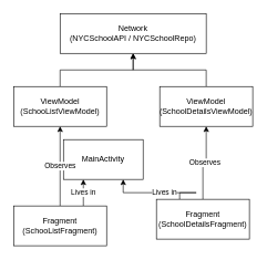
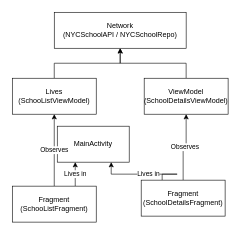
  <mxCell id="0" />
  <mxCell id="1" parent="0" />
  <mxCell id="2" value="&lt;div&gt;Network&lt;/div&gt;&lt;div&gt;(NYCSchoolAPI / NYCSchoolRepo)&lt;br&gt;&lt;/div&gt;" style="rounded=0;whiteSpace=wrap;html=1;" vertex="1" parent="1"><mxGeometry x="90" y="20" width="220" height="60" as="geometry" /></mxCell>
  <mxCell id="3" value="" style="edgeStyle=orthogonalEdgeStyle;rounded=0;orthogonalLoop=1;jettySize=auto;html=1;entryX=0.5;entryY=1;entryDx=0;entryDy=0;" edge="1" parent="1" source="4" target="2"><mxGeometry relative="1" as="geometry"><mxPoint x="200" y="70" as="targetPoint" /></mxGeometry></mxCell>
- <mxCell id="4" value="&lt;div&gt;ViewModel&lt;/div&gt;&lt;div&gt;(SchooListViewModel)&lt;/div&gt;" style="rounded=0;whiteSpace=wrap;html=1;" vertex="1" parent="1"><mxGeometry x="20" y="130" width="140" height="60" as="geometry" /></mxCell>
+ <mxCell id="4" value="&lt;div&gt;Lives&lt;/div&gt;&lt;div&gt;(SchooListViewModel)&lt;/div&gt;" style="rounded=0;whiteSpace=wrap;html=1;" vertex="1" parent="1"><mxGeometry x="20" y="130" width="140" height="60" as="geometry" /></mxCell>
  <mxCell id="5" style="edgeStyle=orthogonalEdgeStyle;rounded=0;orthogonalLoop=1;jettySize=auto;html=1;exitX=0.5;exitY=0;exitDx=0;exitDy=0;entryX=0.5;entryY=1;entryDx=0;entryDy=0;" edge="1" parent="1" source="6" target="2"><mxGeometry relative="1" as="geometry" /></mxCell>
  <mxCell id="6" value="&lt;div&gt;ViewModel&lt;/div&gt;&lt;div&gt;(SchoolDetailsViewModel)&lt;/div&gt;" style="rounded=0;whiteSpace=wrap;html=1;" vertex="1" parent="1"><mxGeometry x="240" y="130" width="140" height="60" as="geometry" /></mxCell>
  <mxCell id="7" value="MainActivity" style="rounded=0;whiteSpace=wrap;html=1;" vertex="1" parent="1"><mxGeometry x="95" y="210" width="120" height="60" as="geometry" /></mxCell>
  <mxCell id="8" value="Lives in" style="edgeStyle=orthogonalEdgeStyle;rounded=0;orthogonalLoop=1;jettySize=auto;html=1;exitX=0.75;exitY=0;exitDx=0;exitDy=0;entryX=0.25;entryY=1;entryDx=0;entryDy=0;" edge="1" parent="1" source="10" target="7"><mxGeometry relative="1" as="geometry" /></mxCell>
  <mxCell id="9" value="Observes" style="edgeStyle=orthogonalEdgeStyle;rounded=0;orthogonalLoop=1;jettySize=auto;html=1;exitX=0.5;exitY=0;exitDx=0;exitDy=0;entryX=0.5;entryY=1;entryDx=0;entryDy=0;" edge="1" parent="1" source="10" target="4"><mxGeometry relative="1" as="geometry" /></mxCell>
  <mxCell id="10" value="&lt;div&gt;Fragment&lt;/div&gt;&lt;div&gt;(SchooListFragment)&lt;br&gt;&lt;/div&gt;" style="rounded=0;whiteSpace=wrap;html=1;" vertex="1" parent="1"><mxGeometry x="20" y="310" width="140" height="60" as="geometry" /></mxCell>
  <mxCell id="11" value="Lives in" style="edgeStyle=orthogonalEdgeStyle;rounded=0;orthogonalLoop=1;jettySize=auto;html=1;exitX=0.25;exitY=0;exitDx=0;exitDy=0;entryX=0.75;entryY=1;entryDx=0;entryDy=0;" edge="1" parent="1" source="13" target="7"><mxGeometry relative="1" as="geometry"><Array as="points"><mxPoint x="295" y="290" /><mxPoint x="235" y="290" /></Array></mxGeometry></mxCell>
  <mxCell id="12" value="Observes" style="edgeStyle=orthogonalEdgeStyle;rounded=0;orthogonalLoop=1;jettySize=auto;html=1;exitX=0.5;exitY=0;exitDx=0;exitDy=0;entryX=0.5;entryY=1;entryDx=0;entryDy=0;" edge="1" parent="1" source="13" target="6"><mxGeometry relative="1" as="geometry" /></mxCell>
  <mxCell id="13" value="&lt;div&gt;Fragment&lt;/div&gt;&lt;div&gt;(SchoolDetailsFragment)&lt;br&gt;&lt;/div&gt;" style="rounded=0;whiteSpace=wrap;html=1;" vertex="1" parent="1"><mxGeometry x="235" y="300" width="140" height="60" as="geometry" /></mxCell>
